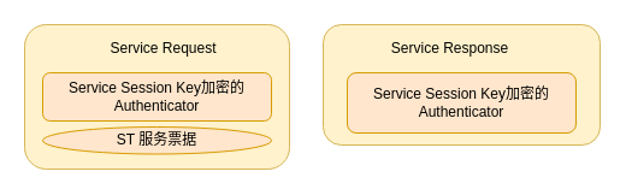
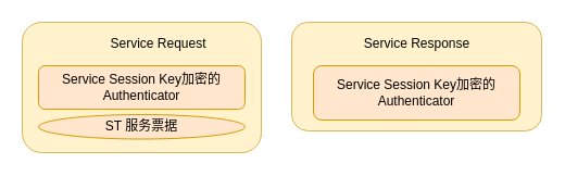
  <mxCell id="0" />
  <mxCell id="1" parent="0" />
  <mxCell id="2" value="" style="rounded=1;whiteSpace=wrap;html=1;fillColor=#fff2cc;strokeColor=#d6b656;" parent="1" vertex="1"><mxGeometry x="20" y="20" width="220" height="120" as="geometry" /></mxCell>
  <mxCell id="3" value="" style="rounded=1;whiteSpace=wrap;html=1;fillColor=#fff2cc;strokeColor=#d6b656;" parent="1" vertex="1"><mxGeometry x="268" y="20" width="230" height="100" as="geometry" /></mxCell>
- <mxCell id="4" value="Service Request" style="text;html=1;align=center;verticalAlign=middle;resizable=0;points=[];autosize=1;" parent="1" vertex="1"><mxGeometry x="85" y="30" width="100" height="20" as="geometry" /></mxCell>
- <mxCell id="5" value="Service Response" style="text;html=1;align=center;verticalAlign=middle;resizable=0;points=[];autosize=1;" parent="1" vertex="1"><mxGeometry x="318" y="30" width="110" height="20" as="geometry" /></mxCell>
+ <mxCell id="4" value="Service Request" style="text;html=1;align=center;verticalAlign=middle;resizable=0;points=[];autosize=1;" parent="1" vertex="1"><mxGeometry x="95" y="30" width="100" height="20" as="geometry" /></mxCell>
+ <mxCell id="5" value="Service Response" style="text;html=1;align=center;verticalAlign=middle;resizable=0;points=[];autosize=1;" parent="1" vertex="1"><mxGeometry x="328" y="30" width="110" height="20" as="geometry" /></mxCell>
  <mxCell id="6" value="Service Session Key加密的Authenticator" style="rounded=1;whiteSpace=wrap;html=1;fillColor=#ffe6cc;strokeColor=#d79b00;" parent="1" vertex="1"><mxGeometry x="35" y="60" width="190" height="40" as="geometry" /></mxCell>
  <mxCell id="7" value="Service Session Key加密的Authenticator" style="rounded=1;whiteSpace=wrap;html=1;fillColor=#ffe6cc;strokeColor=#d79b00;" parent="1" vertex="1"><mxGeometry x="288" y="60" width="190" height="50" as="geometry" /></mxCell>
  <mxCell id="8" value="ST 服务票据" style="ellipse;whiteSpace=wrap;html=1;fillColor=#ffe6cc;strokeColor=#d79b00;" parent="1" vertex="1"><mxGeometry x="35" y="105" width="190" height="22.5" as="geometry" /></mxCell>
